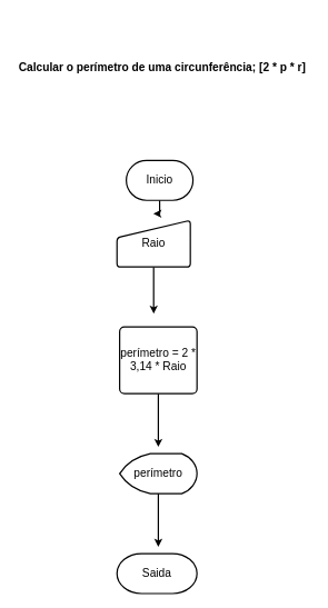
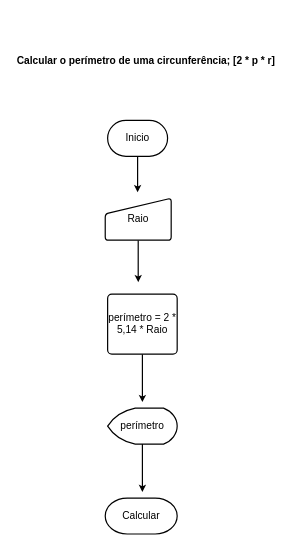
  <mxCell id="0" />
  <mxCell id="1" parent="0" />
  <mxCell id="2" style="edgeStyle=orthogonalEdgeStyle;rounded=0;orthogonalLoop=1;jettySize=auto;html=1;strokeWidth=2;" parent="1" source="3" edge="1"><mxGeometry relative="1" as="geometry"><mxPoint x="229" y="320" as="targetPoint" /></mxGeometry></mxCell>
- <mxCell id="3" value="&lt;font style=&quot;font-size: 17px&quot;&gt;Inicio&lt;/font&gt;" style="strokeWidth=2;html=1;shape=mxgraph.flowchart.terminator;whiteSpace=wrap;" parent="1" vertex="1"><mxGeometry x="189" y="240" width="100" height="60" as="geometry" /></mxCell>
+ <mxCell id="3" value="&lt;font style=&quot;font-size: 17px&quot;&gt;Inicio&lt;/font&gt;" style="strokeWidth=2;html=1;shape=mxgraph.flowchart.terminator;whiteSpace=wrap;" parent="1" vertex="1"><mxGeometry x="179" y="200" width="100" height="60" as="geometry" /></mxCell>
  <mxCell id="4" style="edgeStyle=orthogonalEdgeStyle;rounded=0;orthogonalLoop=1;jettySize=auto;html=1;exitX=0.5;exitY=1;exitDx=0;exitDy=0;strokeWidth=2;" parent="1" source="5" edge="1"><mxGeometry relative="1" as="geometry"><mxPoint x="230" y="470" as="targetPoint" /></mxGeometry></mxCell>
  <mxCell id="5" value="&lt;font style=&quot;font-size: 17px&quot;&gt;Raio&lt;br&gt;&lt;/font&gt;" style="html=1;strokeWidth=2;shape=manualInput;whiteSpace=wrap;rounded=1;size=26;arcSize=11;" parent="1" vertex="1"><mxGeometry x="175" y="330" width="110" height="70" as="geometry" /></mxCell>
  <mxCell id="6" style="edgeStyle=orthogonalEdgeStyle;rounded=0;orthogonalLoop=1;jettySize=auto;html=1;exitX=0.5;exitY=1;exitDx=0;exitDy=0;strokeWidth=2;" parent="1" source="7" edge="1"><mxGeometry relative="1" as="geometry"><mxPoint x="237" y="670" as="targetPoint" /></mxGeometry></mxCell>
- <mxCell id="7" value="&lt;font style=&quot;font-size: 17px&quot;&gt;perímetro&amp;nbsp;= 2 * 3,14 * Raio&lt;/font&gt;" style="rounded=1;whiteSpace=wrap;html=1;absoluteArcSize=1;arcSize=14;strokeWidth=2;" parent="1" vertex="1"><mxGeometry x="179" y="490" width="116" height="100" as="geometry" /></mxCell>
+ <mxCell id="7" value="&lt;font style=&quot;font-size: 17px&quot;&gt;perímetro&amp;nbsp;= 2 * 5,14 * Raio&lt;/font&gt;" style="rounded=1;whiteSpace=wrap;html=1;absoluteArcSize=1;arcSize=14;strokeWidth=2;" parent="1" vertex="1"><mxGeometry x="179" y="490" width="116" height="100" as="geometry" /></mxCell>
  <mxCell id="8" style="edgeStyle=orthogonalEdgeStyle;rounded=0;orthogonalLoop=1;jettySize=auto;html=1;strokeWidth=2;" parent="1" source="9" edge="1"><mxGeometry relative="1" as="geometry"><mxPoint x="237" y="820" as="targetPoint" /></mxGeometry></mxCell>
  <mxCell id="9" value="&lt;span style=&quot;font-size: 17px&quot;&gt;perímetro&lt;/span&gt;" style="strokeWidth=2;html=1;shape=mxgraph.flowchart.display;whiteSpace=wrap;" parent="1" vertex="1"><mxGeometry x="179" y="680" width="116" height="60" as="geometry" /></mxCell>
- <mxCell id="10" value="&lt;font style=&quot;font-size: 17px&quot;&gt;Saida&lt;/font&gt;" style="strokeWidth=2;html=1;shape=mxgraph.flowchart.terminator;whiteSpace=wrap;" parent="1" vertex="1"><mxGeometry x="175" y="830" width="120" height="60" as="geometry" /></mxCell>
+ <mxCell id="10" value="&lt;font style=&quot;font-size: 17px&quot;&gt;Calcular&lt;/font&gt;" style="strokeWidth=2;html=1;shape=mxgraph.flowchart.terminator;whiteSpace=wrap;" parent="1" vertex="1"><mxGeometry x="175" y="830" width="120" height="60" as="geometry" /></mxCell>
  <mxCell id="11" value="&lt;div&gt;&lt;br&gt;&lt;/div&gt;&lt;div&gt;&lt;br&gt;&lt;/div&gt;&lt;div&gt;&amp;nbsp;&lt;/div&gt;&lt;div&gt;&lt;br&gt;&lt;/div&gt;&lt;div&gt;&lt;br&gt;&lt;/div&gt;&lt;div&gt;&lt;font style=&quot;font-size: 17px&quot;&gt;&lt;b&gt;Calcular o perímetro de uma circunferência; [2 * p * r]&amp;nbsp;&lt;/b&gt;&lt;/font&gt;&lt;/div&gt;" style="text;html=1;align=center;verticalAlign=middle;resizable=0;points=[];autosize=1;" parent="1" vertex="1"><mxGeometry x="20" width="450" height="90" as="geometry" y="20" /></mxCell>
